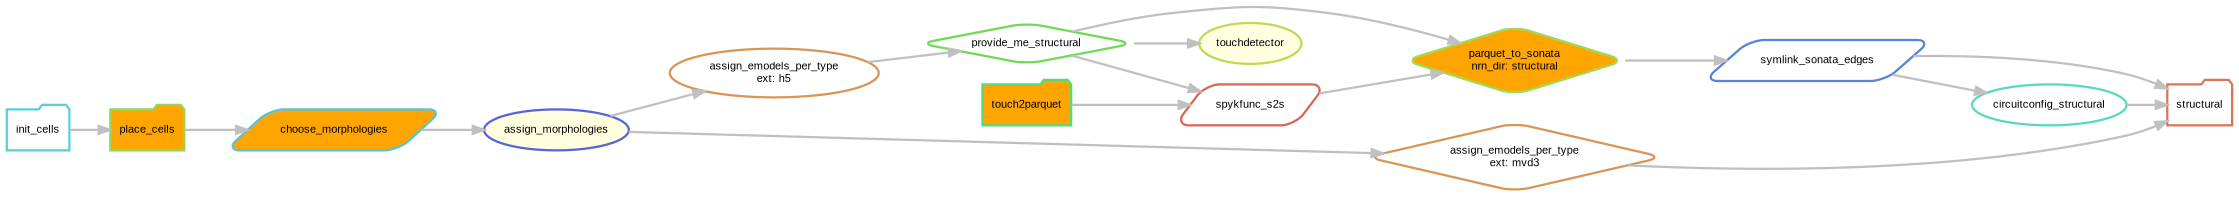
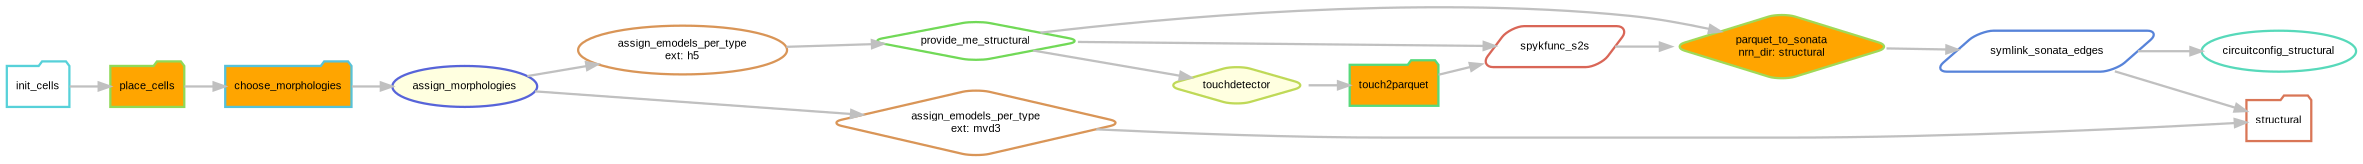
  digraph {
    bgcolor=white
    fontname="Liberation Sans"
    rankdir=LR
    node [color="0.08 0.6 0.85" fillcolor=white fontname="Liberation Sans" fontsize=10 penwidth=2 shape=folder style="rounded,filled"]
    edge [color=grey fontname="Liberation Sans" penwidth=2]
    n1 [color="0.04 0.6 0.85" label=structural]
    n2 [color="0.46 0.6 0.85" label=circuitconfig_structural shape=ellipse]
    n3 [color="0.61 0.6 0.85" label=symlink_sonata_edges shape=parallelogram]
    n4 [color="0.24 0.6 0.85" fillcolor=orange label="parquet_to_sonata\nnrn_dir: structural" shape=diamond]
    n5 [color="0.02 0.6 0.85" label=spykfunc_s2s shape=parallelogram]
    n6 [color="0.30 0.6 0.85" label=provide_me_structural shape=diamond]
-   n7 [color="0.20 0.6 0.85" fillcolor=lightyellow label=touchdetector shape=ellipse]
+   n7 [color="0.20 0.6 0.85" fillcolor=lightyellow label=touchdetector shape=diamond]
    n8 [color="0.38 0.6 0.85" fillcolor=orange label=touch2parquet]
    n9 [label="assign_emodels_per_type\next: h5" shape=ellipse]
    n10 [color="0.65 0.6 0.85" fillcolor=lightyellow label=assign_morphologies shape=ellipse]
    n11 [label="assign_emodels_per_type\next: mvd3" shape=diamond]
    n12 [color="0.26 0.6 0.85" fillcolor=orange label=place_cells]
-   n13 [color="0.53 0.6 0.85" fillcolor=orange label=choose_morphologies shape=parallelogram]
+   n13 [color="0.53 0.6 0.85" fillcolor=orange label=choose_morphologies]
    n14 [color="0.51 0.6 0.85" label=init_cells]
-   n2 -> n1
    n3 -> n1
    n3 -> n2
    n4 -> n3
    n5 -> n4
    n6 -> n4
    n6 -> n5
    n6 -> n7
+   n7 -> n8
    n8 -> n5
    n9 -> n6
    n10 -> n9
    n10 -> n11
    n11 -> n1
    n12 -> n13
    n13 -> n10
    n14 -> n12
  }
